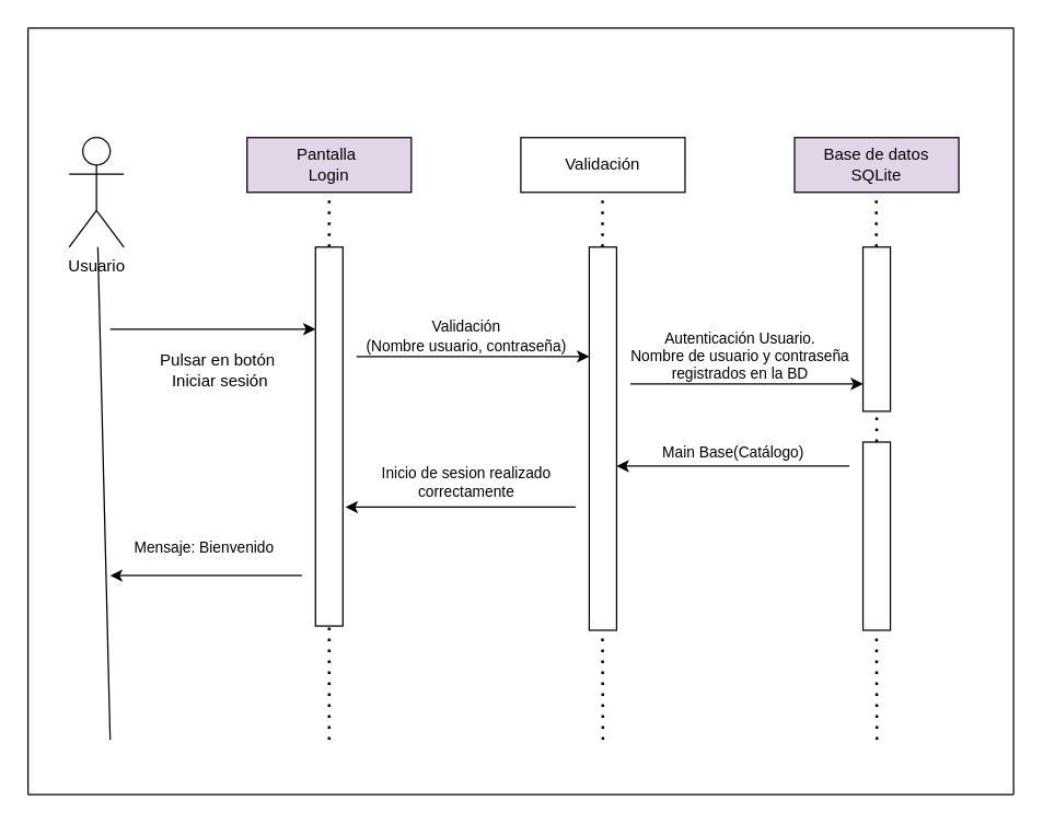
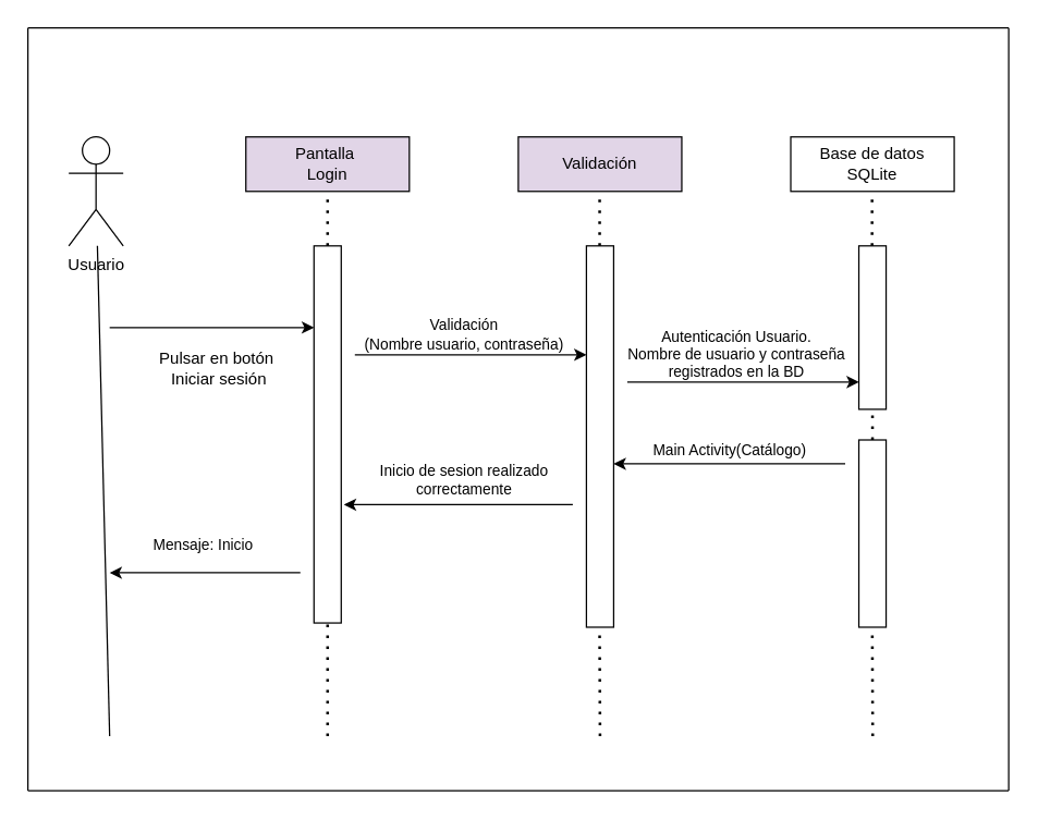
  <mxCell id="0" />
  <mxCell id="1" parent="0" />
  <mxCell id="2" value="Usuario" style="shape=umlActor;verticalLabelPosition=bottom;verticalAlign=top;html=1;outlineConnect=0;" parent="1" vertex="1"><mxGeometry x="50" y="100" width="40" height="80" as="geometry" /></mxCell>
  <mxCell id="3" value="" style="endArrow=none;html=1;rounded=0;" parent="1" target="2" edge="1"><mxGeometry width="50" height="50" relative="1" as="geometry"><mxPoint x="80" y="540" as="sourcePoint" /><mxPoint x="290" y="260" as="targetPoint" /></mxGeometry></mxCell>
  <mxCell id="4" value="Pantalla&amp;nbsp;&lt;br&gt;Login" style="rounded=0;whiteSpace=wrap;html=1;fillColor=#e1d5e7;" parent="1" vertex="1"><mxGeometry x="180" y="100" width="120" height="40" as="geometry" /></mxCell>
- <mxCell id="5" value="Validación" style="rounded=0;whiteSpace=wrap;html=1;" parent="1" vertex="1"><mxGeometry x="380" y="100" width="120" height="40" as="geometry" /></mxCell>
- <mxCell id="6" value="Base de datos&lt;br&gt;SQLite" style="rounded=0;whiteSpace=wrap;html=1;fillColor=#e1d5e7;" parent="1" vertex="1"><mxGeometry x="580" y="100" width="120" height="40" as="geometry" /></mxCell>
+ <mxCell id="5" value="Validación" style="rounded=0;whiteSpace=wrap;html=1;fillColor=#e1d5e7;" parent="1" vertex="1"><mxGeometry x="380" y="100" width="120" height="40" as="geometry" /></mxCell>
+ <mxCell id="6" value="Base de datos&lt;br&gt;SQLite" style="rounded=0;whiteSpace=wrap;html=1;" parent="1" vertex="1"><mxGeometry x="580" y="100" width="120" height="40" as="geometry" /></mxCell>
  <mxCell id="7" value="" style="rounded=0;whiteSpace=wrap;html=1;rotation=90;" parent="1" vertex="1"><mxGeometry x="101.57" y="308.44" width="276.87" height="20" as="geometry" /></mxCell>
  <mxCell id="8" value="" style="endArrow=none;dashed=1;html=1;dashPattern=1 3;strokeWidth=2;rounded=0;entryX=0.5;entryY=1;entryDx=0;entryDy=0;exitX=0;exitY=0.5;exitDx=0;exitDy=0;" parent="1" source="7" target="4" edge="1"><mxGeometry width="50" height="50" relative="1" as="geometry"><mxPoint x="350" y="320" as="sourcePoint" /><mxPoint x="400" y="270" as="targetPoint" /></mxGeometry></mxCell>
  <mxCell id="9" value="" style="endArrow=classic;html=1;rounded=0;" parent="1" edge="1"><mxGeometry width="50" height="50" relative="1" as="geometry"><mxPoint x="80" y="240" as="sourcePoint" /><mxPoint x="230" y="240" as="targetPoint" /></mxGeometry></mxCell>
  <mxCell id="10" value="Pulsar en botón&amp;nbsp;&lt;br&gt;Iniciar sesión" style="text;html=1;align=center;verticalAlign=middle;resizable=0;points=[];autosize=1;strokeColor=none;fillColor=none;" parent="1" vertex="1"><mxGeometry x="110" y="255" width="100" height="30" as="geometry" /></mxCell>
  <mxCell id="11" value="" style="rounded=0;whiteSpace=wrap;html=1;rotation=90;" parent="1" vertex="1"><mxGeometry x="300" y="310" width="280" height="20" as="geometry" /></mxCell>
  <mxCell id="12" value="" style="endArrow=none;dashed=1;html=1;dashPattern=1 3;strokeWidth=2;rounded=0;entryX=0.5;entryY=1;entryDx=0;entryDy=0;exitX=0;exitY=0.5;exitDx=0;exitDy=0;" parent="1" edge="1"><mxGeometry width="50" height="50" relative="1" as="geometry"><mxPoint x="439.71" y="180" as="sourcePoint" /><mxPoint x="439.71" y="140" as="targetPoint" /></mxGeometry></mxCell>
  <mxCell id="13" value="" style="endArrow=classic;html=1;rounded=0;" parent="1" edge="1"><mxGeometry width="50" height="50" relative="1" as="geometry"><mxPoint x="260" y="260" as="sourcePoint" /><mxPoint x="430" y="260" as="targetPoint" /></mxGeometry></mxCell>
  <mxCell id="14" value="&lt;font style=&quot;font-size: 11px&quot;&gt;Validación&lt;br&gt;(Nombre usuario, contraseña)&lt;/font&gt;" style="text;html=1;align=center;verticalAlign=middle;resizable=0;points=[];autosize=1;strokeColor=none;fillColor=none;" parent="1" vertex="1"><mxGeometry x="260" y="230" width="160" height="30" as="geometry" /></mxCell>
  <mxCell id="15" value="" style="rounded=0;whiteSpace=wrap;html=1;rotation=90;" parent="1" vertex="1"><mxGeometry x="580" y="230" width="120" height="20" as="geometry" /></mxCell>
  <mxCell id="16" value="" style="endArrow=none;dashed=1;html=1;dashPattern=1 3;strokeWidth=2;rounded=0;entryX=0.5;entryY=1;entryDx=0;entryDy=0;exitX=0;exitY=0.5;exitDx=0;exitDy=0;" parent="1" edge="1"><mxGeometry width="50" height="50" relative="1" as="geometry"><mxPoint x="639.71" y="180" as="sourcePoint" /><mxPoint x="639.71" y="140" as="targetPoint" /></mxGeometry></mxCell>
  <mxCell id="17" value="" style="endArrow=classic;html=1;rounded=0;fontSize=11;" parent="1" edge="1"><mxGeometry width="50" height="50" relative="1" as="geometry"><mxPoint x="460" y="280" as="sourcePoint" /><mxPoint x="630" y="280" as="targetPoint" /></mxGeometry></mxCell>
  <mxCell id="18" value="Autenticación Usuario.&lt;br&gt;Nombre de usuario y contraseña&lt;br&gt;registrados en la BD" style="text;html=1;align=center;verticalAlign=middle;resizable=0;points=[];autosize=1;strokeColor=none;fillColor=none;fontSize=11;" parent="1" vertex="1"><mxGeometry x="450" y="240" width="180" height="40" as="geometry" /></mxCell>
  <mxCell id="19" value="" style="endArrow=classic;html=1;rounded=0;fontSize=11;" parent="1" edge="1"><mxGeometry width="50" height="50" relative="1" as="geometry"><mxPoint x="620" y="340" as="sourcePoint" /><mxPoint x="450" y="340" as="targetPoint" /></mxGeometry></mxCell>
- <mxCell id="20" value="Main Base(Catálogo)" style="text;html=1;align=center;verticalAlign=middle;resizable=0;points=[];autosize=1;strokeColor=none;fillColor=none;fontSize=11;" parent="1" vertex="1"><mxGeometry x="470" y="320" width="130" height="20" as="geometry" /></mxCell>
+ <mxCell id="20" value="Main Activity(Catálogo)" style="text;html=1;align=center;verticalAlign=middle;resizable=0;points=[];autosize=1;strokeColor=none;fillColor=none;fontSize=11;" parent="1" vertex="1"><mxGeometry x="470" y="320" width="130" height="20" as="geometry" /></mxCell>
  <mxCell id="21" value="" style="endArrow=classic;html=1;rounded=0;fontSize=11;" parent="1" edge="1"><mxGeometry width="50" height="50" relative="1" as="geometry"><mxPoint x="420" y="370" as="sourcePoint" /><mxPoint x="252" y="370" as="targetPoint" /></mxGeometry></mxCell>
  <mxCell id="22" value="Inicio de sesion realizado&lt;br&gt;correctamente" style="text;html=1;align=center;verticalAlign=middle;resizable=0;points=[];autosize=1;strokeColor=none;fillColor=none;fontSize=11;" parent="1" vertex="1"><mxGeometry x="270" y="336.88" width="140" height="30" as="geometry" /></mxCell>
  <mxCell id="23" value="" style="endArrow=classic;html=1;rounded=0;fontSize=11;" parent="1" edge="1"><mxGeometry width="50" height="50" relative="1" as="geometry"><mxPoint x="220" y="420" as="sourcePoint" /><mxPoint x="80" y="420" as="targetPoint" /></mxGeometry></mxCell>
- <mxCell id="24" value="Mensaje: Bienvenido&amp;nbsp;" style="text;html=1;align=center;verticalAlign=middle;resizable=0;points=[];autosize=1;strokeColor=none;fillColor=none;fontSize=11;" parent="1" vertex="1"><mxGeometry x="90" y="390" width="120" height="20" as="geometry" /></mxCell>
+ <mxCell id="24" value="Mensaje: Inicio&amp;nbsp;" style="text;html=1;align=center;verticalAlign=middle;resizable=0;points=[];autosize=1;strokeColor=none;fillColor=none;fontSize=11;" parent="1" vertex="1"><mxGeometry x="90" y="390" width="120" height="20" as="geometry" /></mxCell>
  <mxCell id="25" value="" style="rounded=0;whiteSpace=wrap;html=1;rotation=90;" parent="1" vertex="1"><mxGeometry x="571.25" y="381.25" width="137.5" height="20" as="geometry" /></mxCell>
  <mxCell id="26" value="" style="endArrow=none;dashed=1;html=1;dashPattern=1 3;strokeWidth=2;rounded=0;fontSize=11;entryX=1;entryY=0.5;entryDx=0;entryDy=0;exitX=0;exitY=0.5;exitDx=0;exitDy=0;" parent="1" source="25" target="15" edge="1"><mxGeometry width="50" height="50" relative="1" as="geometry"><mxPoint x="330" y="420" as="sourcePoint" /><mxPoint x="380" y="370" as="targetPoint" /></mxGeometry></mxCell>
  <mxCell id="27" value="" style="endArrow=none;dashed=1;html=1;dashPattern=1 3;strokeWidth=2;rounded=0;fontSize=11;entryX=1;entryY=0.5;entryDx=0;entryDy=0;" parent="1" target="7" edge="1"><mxGeometry width="50" height="50" relative="1" as="geometry"><mxPoint x="240" y="540" as="sourcePoint" /><mxPoint x="490" y="360" as="targetPoint" /></mxGeometry></mxCell>
  <mxCell id="28" value="" style="endArrow=none;dashed=1;html=1;dashPattern=1 3;strokeWidth=2;rounded=0;fontSize=11;entryX=1;entryY=0.5;entryDx=0;entryDy=0;" parent="1" edge="1"><mxGeometry width="50" height="50" relative="1" as="geometry"><mxPoint x="440" y="540" as="sourcePoint" /><mxPoint x="439.665" y="460.005" as="targetPoint" /></mxGeometry></mxCell>
  <mxCell id="29" value="" style="endArrow=none;dashed=1;html=1;dashPattern=1 3;strokeWidth=2;rounded=0;fontSize=11;entryX=1;entryY=0.5;entryDx=0;entryDy=0;" parent="1" edge="1"><mxGeometry width="50" height="50" relative="1" as="geometry"><mxPoint x="640.17" y="540" as="sourcePoint" /><mxPoint x="639.835" y="460.005" as="targetPoint" /></mxGeometry></mxCell>
  <mxCell id="30" value="" style="endArrow=none;html=1;rounded=0;" edge="1" parent="1"><mxGeometry width="50" height="50" relative="1" as="geometry"><mxPoint x="20" y="580" as="sourcePoint" /><mxPoint x="20" y="20" as="targetPoint" /></mxGeometry></mxCell>
  <mxCell id="31" value="" style="endArrow=none;html=1;rounded=0;" edge="1" parent="1"><mxGeometry width="50" height="50" relative="1" as="geometry"><mxPoint x="740" y="580" as="sourcePoint" /><mxPoint x="740" y="20" as="targetPoint" /></mxGeometry></mxCell>
  <mxCell id="32" value="" style="endArrow=none;html=1;rounded=0;startSize=0;endSize=0;" edge="1" parent="1"><mxGeometry width="50" height="50" relative="1" as="geometry"><mxPoint x="740" y="20" as="sourcePoint" /><mxPoint x="20" y="20" as="targetPoint" /></mxGeometry></mxCell>
  <mxCell id="33" value="" style="endArrow=none;html=1;rounded=0;" edge="1" parent="1"><mxGeometry width="50" height="50" relative="1" as="geometry"><mxPoint x="740" y="580" as="sourcePoint" /><mxPoint x="20" y="580" as="targetPoint" /></mxGeometry></mxCell>
